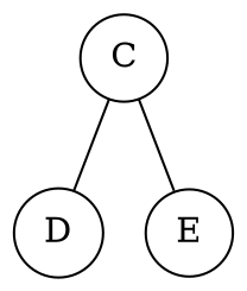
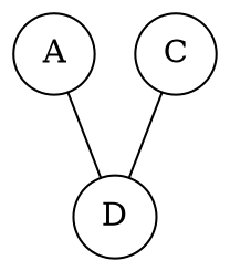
  graph {
    node [shape=circle]
+   A
    D
    C
-   E
+   A -- D
    C -- D
-   C -- E
  }
